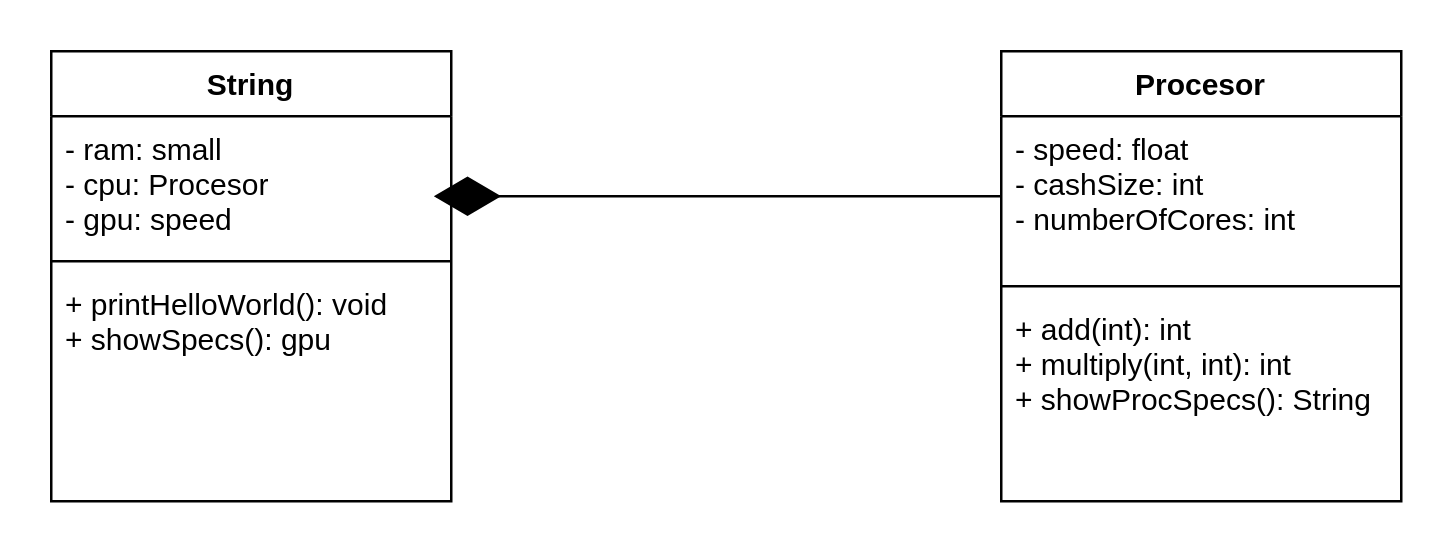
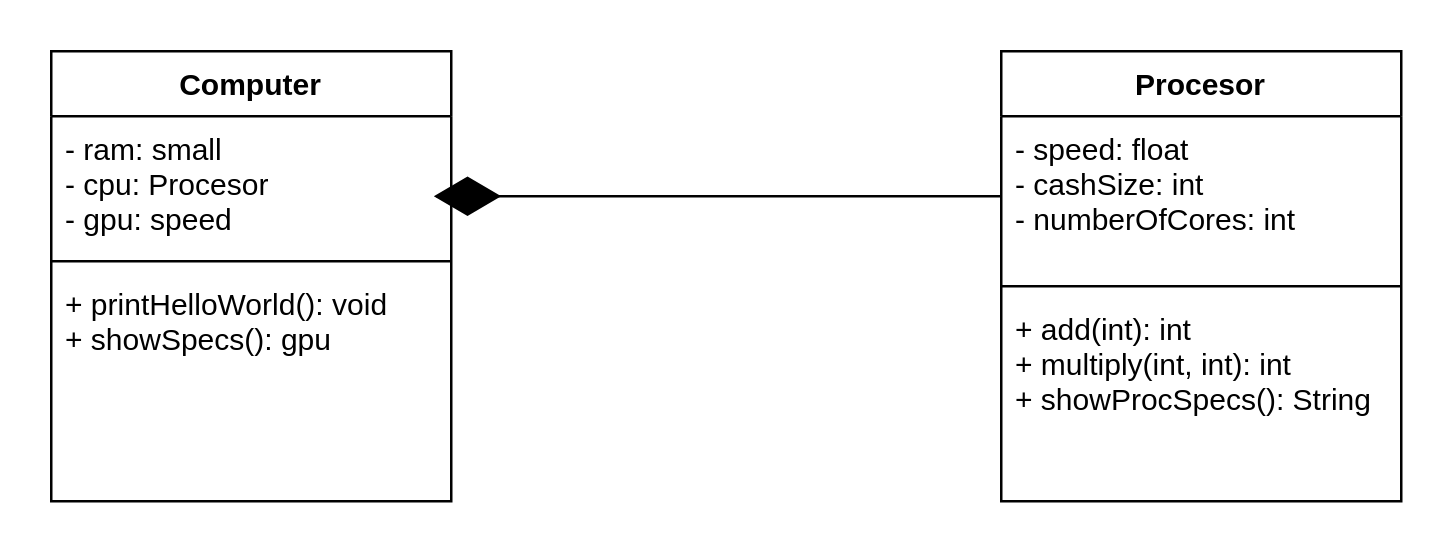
  <mxCell id="0" />
  <mxCell id="1" parent="0" />
- <mxCell id="2" value="String" style="swimlane;fontStyle=1;align=center;verticalAlign=top;childLayout=stackLayout;horizontal=1;startSize=26;horizontalStack=0;resizeParent=1;resizeParentMax=0;resizeLast=0;collapsible=1;marginBottom=0;" vertex="1" parent="1"><mxGeometry x="20" y="20" width="160" height="180" as="geometry" /></mxCell>
+ <mxCell id="2" value="Computer" style="swimlane;fontStyle=1;align=center;verticalAlign=top;childLayout=stackLayout;horizontal=1;startSize=26;horizontalStack=0;resizeParent=1;resizeParentMax=0;resizeLast=0;collapsible=1;marginBottom=0;" vertex="1" parent="1"><mxGeometry x="20" y="20" width="160" height="180" as="geometry" /></mxCell>
  <mxCell id="3" value="- ram: small&#10;- cpu: Procesor&#10;- gpu: speed" style="text;strokeColor=none;fillColor=none;align=left;verticalAlign=top;spacingLeft=4;spacingRight=4;overflow=hidden;rotatable=0;points=[[0,0.5],[1,0.5]];portConstraint=eastwest;" vertex="1" parent="2"><mxGeometry y="26" width="160" height="54" as="geometry" /></mxCell>
  <mxCell id="4" value="" style="line;strokeWidth=1;fillColor=none;align=left;verticalAlign=middle;spacingTop=-1;spacingLeft=3;spacingRight=3;rotatable=0;labelPosition=right;points=[];portConstraint=eastwest;" vertex="1" parent="2"><mxGeometry y="80" width="160" height="8" as="geometry" /></mxCell>
  <mxCell id="5" value="+ printHelloWorld(): void&#10;+ showSpecs(): gpu" style="text;strokeColor=none;fillColor=none;align=left;verticalAlign=top;spacingLeft=4;spacingRight=4;overflow=hidden;rotatable=0;points=[[0,0.5],[1,0.5]];portConstraint=eastwest;" vertex="1" parent="2"><mxGeometry y="88" width="160" height="92" as="geometry" /></mxCell>
  <mxCell id="6" value="Procesor" style="swimlane;fontStyle=1;align=center;verticalAlign=top;childLayout=stackLayout;horizontal=1;startSize=26;horizontalStack=0;resizeParent=1;resizeParentMax=0;resizeLast=0;collapsible=1;marginBottom=0;" vertex="1" parent="1"><mxGeometry x="400" y="20" width="160" height="180" as="geometry" /></mxCell>
  <mxCell id="7" value="- speed: float&#10;- cashSize: int&#10;- numberOfCores: int" style="text;strokeColor=none;fillColor=none;align=left;verticalAlign=top;spacingLeft=4;spacingRight=4;overflow=hidden;rotatable=0;points=[[0,0.5],[1,0.5]];portConstraint=eastwest;" vertex="1" parent="6"><mxGeometry y="26" width="160" height="64" as="geometry" /></mxCell>
  <mxCell id="8" value="" style="line;strokeWidth=1;fillColor=none;align=left;verticalAlign=middle;spacingTop=-1;spacingLeft=3;spacingRight=3;rotatable=0;labelPosition=right;points=[];portConstraint=eastwest;" vertex="1" parent="6"><mxGeometry y="90" width="160" height="8" as="geometry" /></mxCell>
  <mxCell id="9" value="+ add(int): int&#10;+ multiply(int, int): int&#10;+ showProcSpecs(): String" style="text;strokeColor=none;fillColor=none;align=left;verticalAlign=top;spacingLeft=4;spacingRight=4;overflow=hidden;rotatable=0;points=[[0,0.5],[1,0.5]];portConstraint=eastwest;" vertex="1" parent="6"><mxGeometry y="98" width="160" height="82" as="geometry" /></mxCell>
  <mxCell id="10" value="" style="endArrow=diamondThin;endFill=1;endSize=24;html=1;rounded=0;" edge="1" parent="1" source="7"><mxGeometry width="160" relative="1" as="geometry"><mxPoint x="400" y="90" as="sourcePoint" /><mxPoint x="200" y="78" as="targetPoint" /><Array as="points"><mxPoint x="210" y="78" /><mxPoint x="180" y="78" /></Array></mxGeometry></mxCell>
